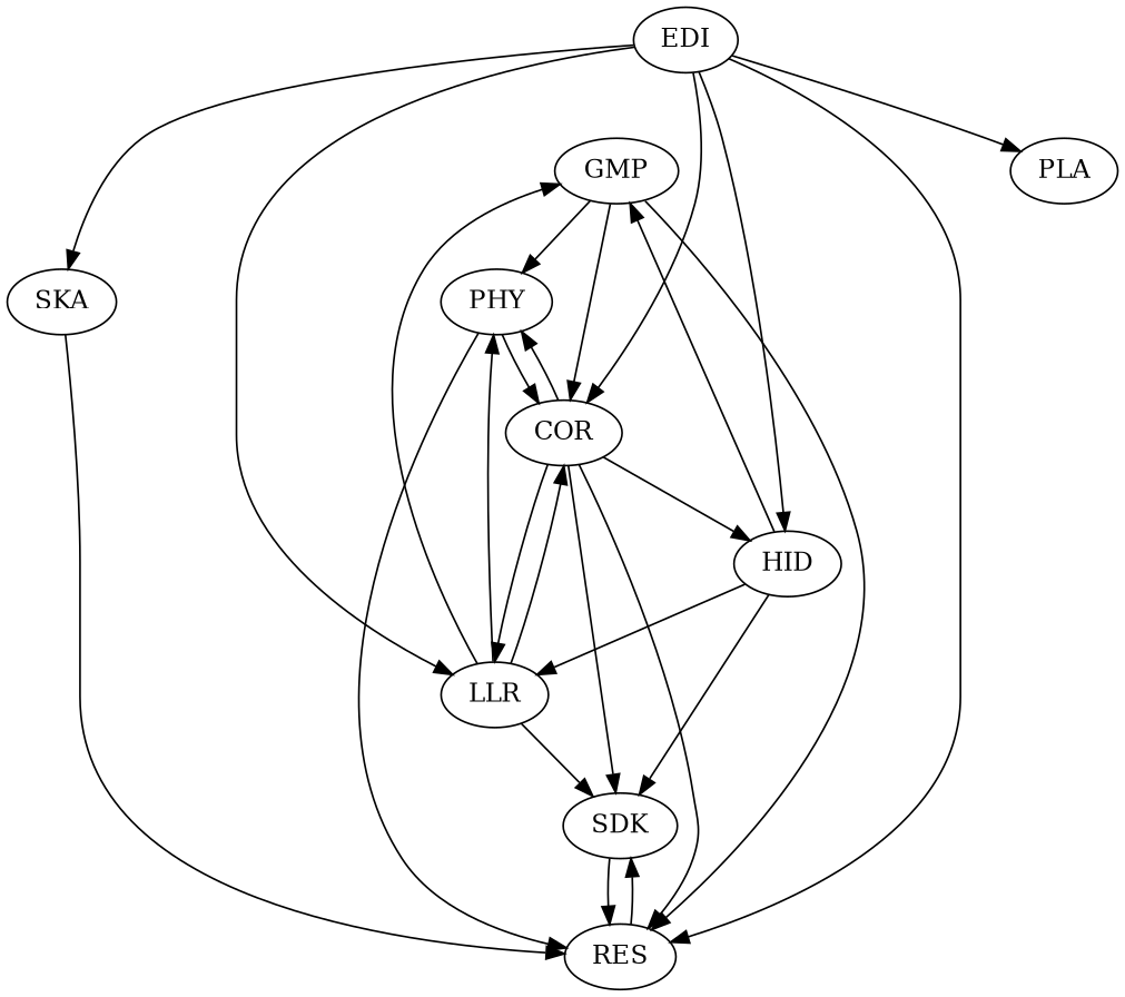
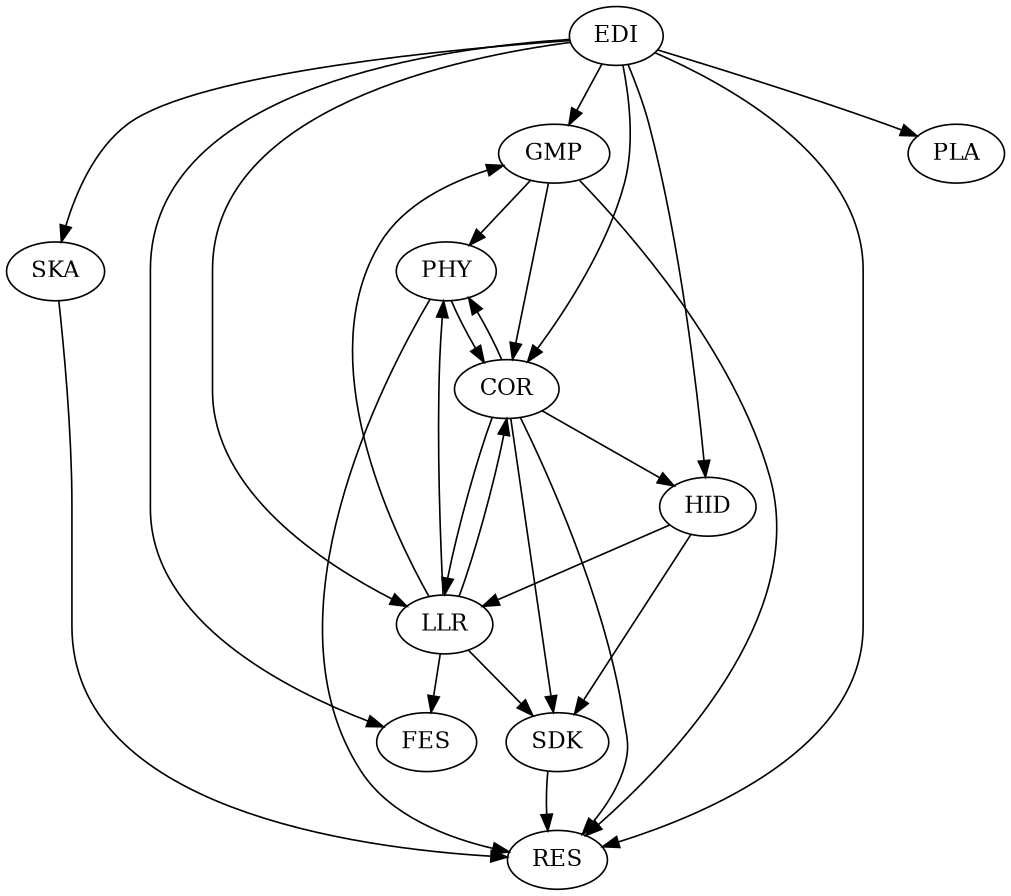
  digraph {
    GMP
    PHY
    COR
    RES
    SDK
    LLR
    HID
+   FES
    EDI
    PLA
    SKA
    GMP -> PHY
    GMP -> COR
    GMP -> RES
    PHY -> COR
    PHY -> RES
    COR -> PHY
    COR -> RES
    COR -> SDK
    COR -> LLR
    COR -> HID
-   RES -> SDK
    SDK -> RES
    LLR -> GMP
    LLR -> PHY
    LLR -> COR
    LLR -> SDK
+   LLR -> FES
    HID -> SDK
    HID -> LLR
-   HID -> GMP
+   EDI -> GMP
    EDI -> COR
    EDI -> RES
    EDI -> LLR
    EDI -> HID
+   EDI -> FES
    EDI -> PLA
    EDI -> SKA
    SKA -> RES
  }
